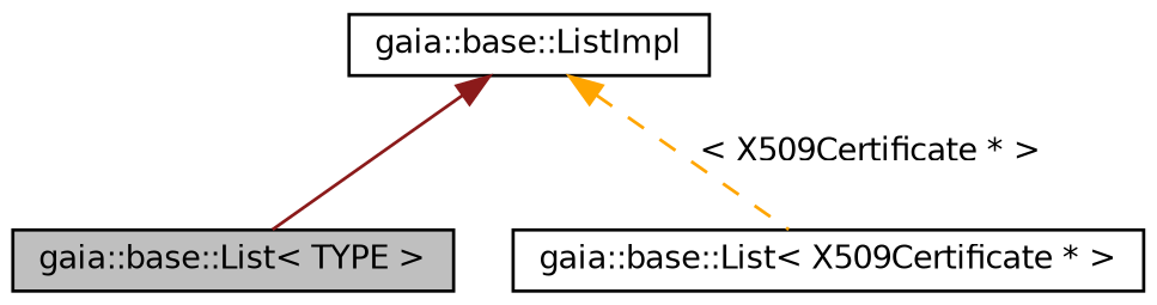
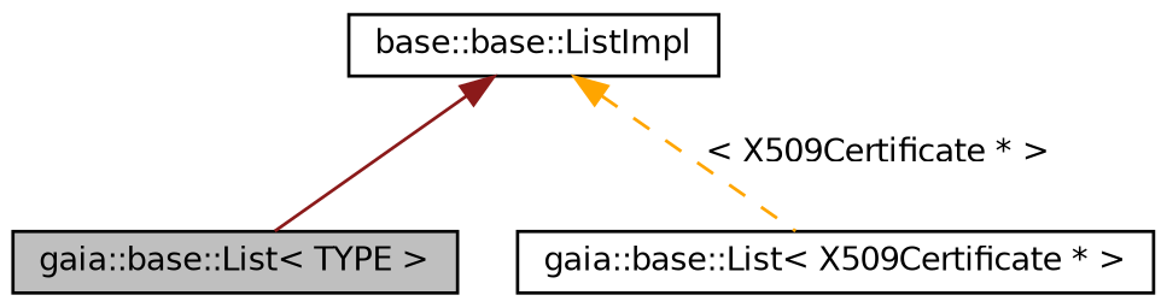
  digraph {
    node [color=black fillcolor=white fontname=Helvetica fontsize=10 shape=record style=filled]
    edge [dir=back fontname=Helvetica fontsize=10 labelfontname=Helvetica labelfontsize=10]
    n1 [fillcolor=grey75 fontcolor=black height=0.2 label="gaia::base::List\< TYPE \>" width=0.4]
    n2 [height=0.2 label="gaia::base::List\< X509Certificate * \>" width=0.4]
-   n3 [height=0.2 label="gaia::base::ListImpl" width=0.4]
+   n3 [height=0.2 label="base::base::ListImpl" width=0.4]
    n3 -> n1 [color=firebrick4 style=solid]
    n3 -> n2 [color=orange label="\< X509Certificate * \>" style=dashed]
  }
